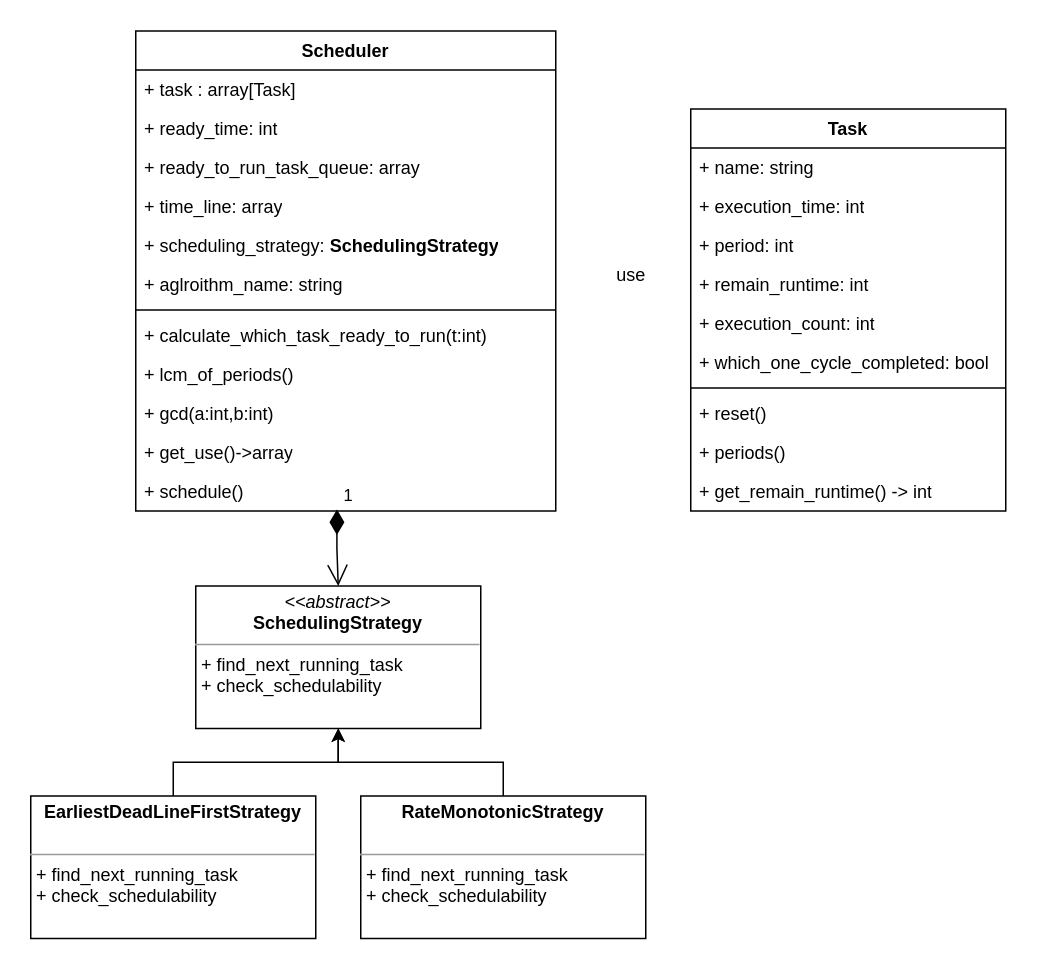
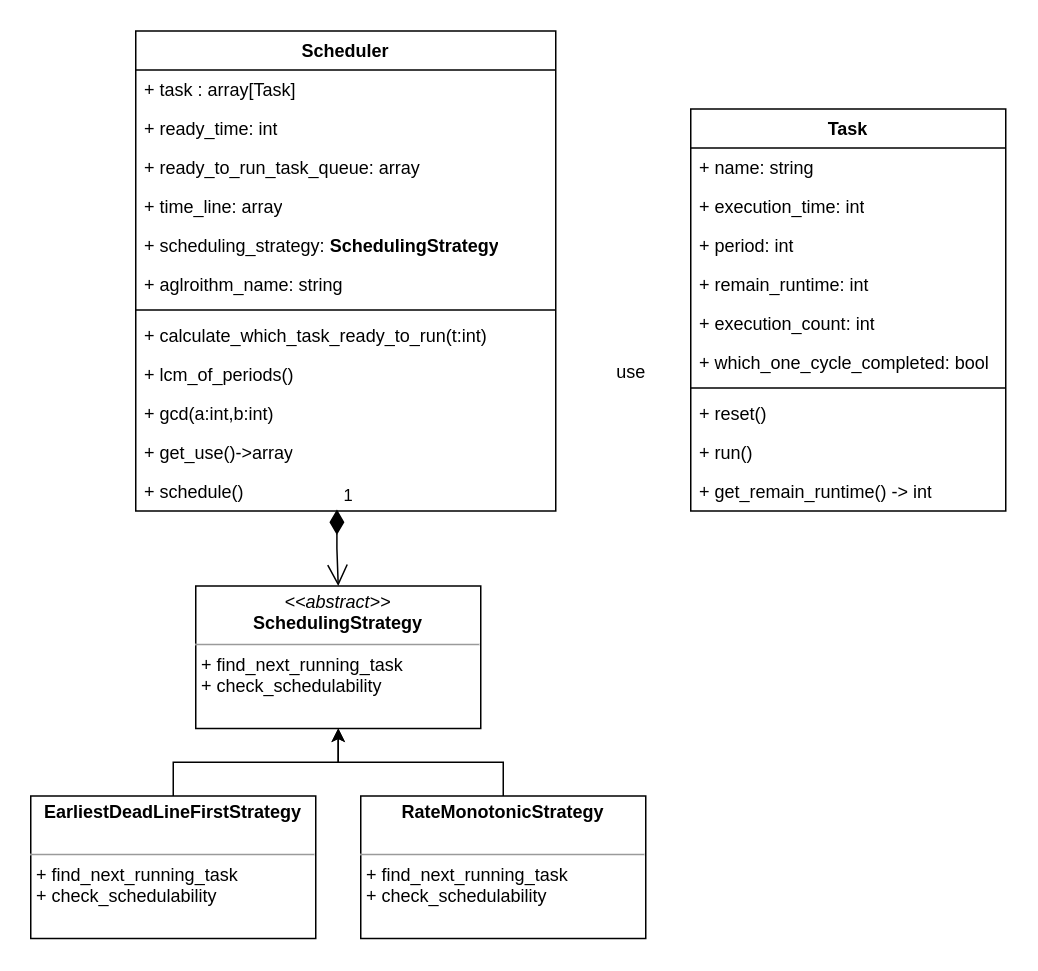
  <mxCell id="0" />
  <mxCell id="1" parent="0" />
  <mxCell id="2" value="Task" style="swimlane;fontStyle=1;align=center;verticalAlign=top;childLayout=stackLayout;horizontal=1;startSize=26;horizontalStack=0;resizeParent=1;resizeParentMax=0;resizeLast=0;collapsible=1;marginBottom=0;whiteSpace=wrap;html=1;" vertex="1" parent="1"><mxGeometry x="460" y="72" width="210" height="268" as="geometry" /></mxCell>
  <mxCell id="3" value="+ name: string&lt;br&gt;" style="text;strokeColor=none;fillColor=none;align=left;verticalAlign=top;spacingLeft=4;spacingRight=4;overflow=hidden;rotatable=0;points=[[0,0.5],[1,0.5]];portConstraint=eastwest;whiteSpace=wrap;html=1;" vertex="1" parent="2"><mxGeometry y="26" width="210" height="26" as="geometry" /></mxCell>
  <mxCell id="4" value="+&amp;nbsp;execution_time&lt;span style=&quot;background-color: initial;&quot;&gt;: int&lt;/span&gt;" style="text;strokeColor=none;fillColor=none;align=left;verticalAlign=top;spacingLeft=4;spacingRight=4;overflow=hidden;rotatable=0;points=[[0,0.5],[1,0.5]];portConstraint=eastwest;whiteSpace=wrap;html=1;" vertex="1" parent="2"><mxGeometry y="52" width="210" height="26" as="geometry" /></mxCell>
  <mxCell id="5" value="+&amp;nbsp;period&lt;span style=&quot;background-color: initial;&quot;&gt;: int&lt;/span&gt;" style="text;strokeColor=none;fillColor=none;align=left;verticalAlign=top;spacingLeft=4;spacingRight=4;overflow=hidden;rotatable=0;points=[[0,0.5],[1,0.5]];portConstraint=eastwest;whiteSpace=wrap;html=1;" vertex="1" parent="2"><mxGeometry y="78" width="210" height="26" as="geometry" /></mxCell>
  <mxCell id="6" value="+&amp;nbsp;remain_runtime&lt;span style=&quot;background-color: initial;&quot;&gt;: int&lt;/span&gt;" style="text;strokeColor=none;fillColor=none;align=left;verticalAlign=top;spacingLeft=4;spacingRight=4;overflow=hidden;rotatable=0;points=[[0,0.5],[1,0.5]];portConstraint=eastwest;whiteSpace=wrap;html=1;" vertex="1" parent="2"><mxGeometry y="104" width="210" height="26" as="geometry" /></mxCell>
  <mxCell id="7" value="+&amp;nbsp;execution_count&lt;span style=&quot;background-color: initial;&quot;&gt;: int&lt;/span&gt;" style="text;strokeColor=none;fillColor=none;align=left;verticalAlign=top;spacingLeft=4;spacingRight=4;overflow=hidden;rotatable=0;points=[[0,0.5],[1,0.5]];portConstraint=eastwest;whiteSpace=wrap;html=1;" vertex="1" parent="2"><mxGeometry y="130" width="210" height="26" as="geometry" /></mxCell>
  <mxCell id="8" value="+&amp;nbsp;which_one_cycle_completed&lt;span style=&quot;background-color: initial;&quot;&gt;: bool&lt;/span&gt;" style="text;strokeColor=none;fillColor=none;align=left;verticalAlign=top;spacingLeft=4;spacingRight=4;overflow=hidden;rotatable=0;points=[[0,0.5],[1,0.5]];portConstraint=eastwest;whiteSpace=wrap;html=1;" vertex="1" parent="2"><mxGeometry y="156" width="210" height="26" as="geometry" /></mxCell>
  <mxCell id="9" value="" style="line;strokeWidth=1;fillColor=none;align=left;verticalAlign=middle;spacingTop=-1;spacingLeft=3;spacingRight=3;rotatable=0;labelPosition=right;points=[];portConstraint=eastwest;strokeColor=inherit;" vertex="1" parent="2"><mxGeometry y="182" width="210" height="8" as="geometry" /></mxCell>
  <mxCell id="10" value="+ reset()" style="text;strokeColor=none;fillColor=none;align=left;verticalAlign=top;spacingLeft=4;spacingRight=4;overflow=hidden;rotatable=0;points=[[0,0.5],[1,0.5]];portConstraint=eastwest;whiteSpace=wrap;html=1;" vertex="1" parent="2"><mxGeometry y="190" width="210" height="26" as="geometry" /></mxCell>
- <mxCell id="11" value="+ periods()" style="text;strokeColor=none;fillColor=none;align=left;verticalAlign=top;spacingLeft=4;spacingRight=4;overflow=hidden;rotatable=0;points=[[0,0.5],[1,0.5]];portConstraint=eastwest;whiteSpace=wrap;html=1;" vertex="1" parent="2"><mxGeometry y="216" width="210" height="26" as="geometry" /></mxCell>
+ <mxCell id="11" value="+ run()" style="text;strokeColor=none;fillColor=none;align=left;verticalAlign=top;spacingLeft=4;spacingRight=4;overflow=hidden;rotatable=0;points=[[0,0.5],[1,0.5]];portConstraint=eastwest;whiteSpace=wrap;html=1;" vertex="1" parent="2"><mxGeometry y="216" width="210" height="26" as="geometry" /></mxCell>
  <mxCell id="12" value="+ get_remain_runtime() -&amp;gt; int" style="text;strokeColor=none;fillColor=none;align=left;verticalAlign=top;spacingLeft=4;spacingRight=4;overflow=hidden;rotatable=0;points=[[0,0.5],[1,0.5]];portConstraint=eastwest;whiteSpace=wrap;html=1;" vertex="1" parent="2"><mxGeometry y="242" width="210" height="26" as="geometry" /></mxCell>
  <mxCell id="13" value="&lt;p style=&quot;margin:0px;margin-top:4px;text-align:center;&quot;&gt;&lt;i&gt;&amp;lt;&amp;lt;abstract&amp;gt;&amp;gt;&lt;/i&gt;&lt;br&gt;&lt;b&gt;SchedulingStrategy&lt;/b&gt;&lt;/p&gt;&lt;hr size=&quot;1&quot;&gt;&lt;p style=&quot;margin:0px;margin-left:4px;&quot;&gt;+&amp;nbsp;find_next_running_task&lt;/p&gt;&lt;p style=&quot;margin:0px;margin-left:4px;&quot;&gt;+&amp;nbsp;check_schedulability&lt;/p&gt;" style="verticalAlign=top;align=left;overflow=fill;fontSize=12;fontFamily=Helvetica;html=1;whiteSpace=wrap;" vertex="1" parent="1"><mxGeometry x="130" y="390" width="190" height="95" as="geometry" /></mxCell>
  <mxCell id="14" style="edgeStyle=orthogonalEdgeStyle;rounded=0;orthogonalLoop=1;jettySize=auto;html=1;" edge="1" parent="1" source="15" target="13"><mxGeometry relative="1" as="geometry" /></mxCell>
  <mxCell id="15" value="&lt;p style=&quot;margin:0px;margin-top:4px;text-align:center;&quot;&gt;&lt;b style=&quot;border-color: var(--border-color);&quot;&gt;RateMonotonicStrategy&lt;/b&gt;&lt;/p&gt;&lt;br&gt;&lt;hr size=&quot;1&quot;&gt;&lt;p style=&quot;margin:0px;margin-left:4px;&quot;&gt;+&amp;nbsp;find_next_running_task&lt;/p&gt;&lt;p style=&quot;margin:0px;margin-left:4px;&quot;&gt;+&amp;nbsp;check_schedulability&lt;/p&gt;" style="verticalAlign=top;align=left;overflow=fill;fontSize=12;fontFamily=Helvetica;html=1;whiteSpace=wrap;" vertex="1" parent="1"><mxGeometry x="240" y="530" width="190" height="95" as="geometry" /></mxCell>
  <mxCell id="16" style="edgeStyle=orthogonalEdgeStyle;rounded=0;orthogonalLoop=1;jettySize=auto;html=1;" edge="1" parent="1" source="17" target="13"><mxGeometry relative="1" as="geometry" /></mxCell>
  <mxCell id="17" value="&lt;p style=&quot;margin:0px;margin-top:4px;text-align:center;&quot;&gt;&lt;b style=&quot;border-color: var(--border-color);&quot;&gt;EarliestDeadLineFirstStrategy&lt;/b&gt;&lt;/p&gt;&lt;br&gt;&lt;hr size=&quot;1&quot;&gt;&lt;p style=&quot;margin:0px;margin-left:4px;&quot;&gt;+&amp;nbsp;find_next_running_task&lt;/p&gt;&lt;p style=&quot;margin:0px;margin-left:4px;&quot;&gt;+&amp;nbsp;check_schedulability&lt;/p&gt;" style="verticalAlign=top;align=left;overflow=fill;fontSize=12;fontFamily=Helvetica;html=1;whiteSpace=wrap;" vertex="1" parent="1"><mxGeometry x="20" y="530" width="190" height="95" as="geometry" /></mxCell>
  <mxCell id="18" value="Scheduler" style="swimlane;fontStyle=1;align=center;verticalAlign=top;childLayout=stackLayout;horizontal=1;startSize=26;horizontalStack=0;resizeParent=1;resizeParentMax=0;resizeLast=0;collapsible=1;marginBottom=0;whiteSpace=wrap;html=1;" vertex="1" parent="1"><mxGeometry x="90" y="20" width="280" height="320" as="geometry" /></mxCell>
  <mxCell id="19" value="+ task : array[Task]" style="text;strokeColor=none;fillColor=none;align=left;verticalAlign=top;spacingLeft=4;spacingRight=4;overflow=hidden;rotatable=0;points=[[0,0.5],[1,0.5]];portConstraint=eastwest;whiteSpace=wrap;html=1;" vertex="1" parent="18"><mxGeometry y="26" width="280" height="26" as="geometry" /></mxCell>
  <mxCell id="20" value="+ ready_time: int" style="text;strokeColor=none;fillColor=none;align=left;verticalAlign=top;spacingLeft=4;spacingRight=4;overflow=hidden;rotatable=0;points=[[0,0.5],[1,0.5]];portConstraint=eastwest;whiteSpace=wrap;html=1;" vertex="1" parent="18"><mxGeometry y="52" width="280" height="26" as="geometry" /></mxCell>
  <mxCell id="21" value="+ ready_to_run_task_queue: array" style="text;strokeColor=none;fillColor=none;align=left;verticalAlign=top;spacingLeft=4;spacingRight=4;overflow=hidden;rotatable=0;points=[[0,0.5],[1,0.5]];portConstraint=eastwest;whiteSpace=wrap;html=1;" vertex="1" parent="18"><mxGeometry y="78" width="280" height="26" as="geometry" /></mxCell>
  <mxCell id="22" value="+ time_line: array" style="text;strokeColor=none;fillColor=none;align=left;verticalAlign=top;spacingLeft=4;spacingRight=4;overflow=hidden;rotatable=0;points=[[0,0.5],[1,0.5]];portConstraint=eastwest;whiteSpace=wrap;html=1;" vertex="1" parent="18"><mxGeometry y="104" width="280" height="26" as="geometry" /></mxCell>
  <mxCell id="23" value="+ scheduling_strategy:&amp;nbsp;&lt;b style=&quot;border-color: var(--border-color); text-align: center;&quot;&gt;SchedulingStrategy&lt;/b&gt;" style="text;strokeColor=none;fillColor=none;align=left;verticalAlign=top;spacingLeft=4;spacingRight=4;overflow=hidden;rotatable=0;points=[[0,0.5],[1,0.5]];portConstraint=eastwest;whiteSpace=wrap;html=1;" vertex="1" parent="18"><mxGeometry y="130" width="280" height="26" as="geometry" /></mxCell>
  <mxCell id="24" value="+ aglroithm_name: string" style="text;strokeColor=none;fillColor=none;align=left;verticalAlign=top;spacingLeft=4;spacingRight=4;overflow=hidden;rotatable=0;points=[[0,0.5],[1,0.5]];portConstraint=eastwest;whiteSpace=wrap;html=1;" vertex="1" parent="18"><mxGeometry y="156" width="280" height="26" as="geometry" /></mxCell>
  <mxCell id="25" value="" style="line;strokeWidth=1;fillColor=none;align=left;verticalAlign=middle;spacingTop=-1;spacingLeft=3;spacingRight=3;rotatable=0;labelPosition=right;points=[];portConstraint=eastwest;strokeColor=inherit;" vertex="1" parent="18"><mxGeometry y="182" width="280" height="8" as="geometry" /></mxCell>
  <mxCell id="26" value="+&amp;nbsp;calculate_which_task_ready_to_run(t:int)" style="text;strokeColor=none;fillColor=none;align=left;verticalAlign=top;spacingLeft=4;spacingRight=4;overflow=hidden;rotatable=0;points=[[0,0.5],[1,0.5]];portConstraint=eastwest;whiteSpace=wrap;html=1;" vertex="1" parent="18"><mxGeometry y="190" width="280" height="26" as="geometry" /></mxCell>
  <mxCell id="27" value="+&amp;nbsp;lcm_of_periods&lt;span style=&quot;background-color: initial;&quot;&gt;()&lt;/span&gt;" style="text;strokeColor=none;fillColor=none;align=left;verticalAlign=top;spacingLeft=4;spacingRight=4;overflow=hidden;rotatable=0;points=[[0,0.5],[1,0.5]];portConstraint=eastwest;whiteSpace=wrap;html=1;" vertex="1" parent="18"><mxGeometry y="216" width="280" height="26" as="geometry" /></mxCell>
  <mxCell id="28" value="+&amp;nbsp;gcd&lt;span style=&quot;background-color: initial;&quot;&gt;(a:int,b:int)&lt;/span&gt;" style="text;strokeColor=none;fillColor=none;align=left;verticalAlign=top;spacingLeft=4;spacingRight=4;overflow=hidden;rotatable=0;points=[[0,0.5],[1,0.5]];portConstraint=eastwest;whiteSpace=wrap;html=1;" vertex="1" parent="18"><mxGeometry y="242" width="280" height="26" as="geometry" /></mxCell>
  <mxCell id="29" value="+&amp;nbsp;get_use&lt;span style=&quot;background-color: initial;&quot;&gt;()-&amp;gt;array&lt;/span&gt;" style="text;strokeColor=none;fillColor=none;align=left;verticalAlign=top;spacingLeft=4;spacingRight=4;overflow=hidden;rotatable=0;points=[[0,0.5],[1,0.5]];portConstraint=eastwest;whiteSpace=wrap;html=1;" vertex="1" parent="18"><mxGeometry y="268" width="280" height="26" as="geometry" /></mxCell>
  <mxCell id="30" value="+&amp;nbsp;schedule&lt;span style=&quot;background-color: initial;&quot;&gt;()&lt;/span&gt;" style="text;strokeColor=none;fillColor=none;align=left;verticalAlign=top;spacingLeft=4;spacingRight=4;overflow=hidden;rotatable=0;points=[[0,0.5],[1,0.5]];portConstraint=eastwest;whiteSpace=wrap;html=1;" vertex="1" parent="18"><mxGeometry y="294" width="280" height="26" as="geometry" /></mxCell>
  <mxCell id="31" value="1" style="endArrow=open;html=1;endSize=12;startArrow=diamondThin;startSize=14;startFill=1;edgeStyle=orthogonalEdgeStyle;align=left;verticalAlign=bottom;rounded=0;entryX=0.5;entryY=0;entryDx=0;entryDy=0;exitX=0.479;exitY=0.962;exitDx=0;exitDy=0;exitPerimeter=0;" edge="1" parent="1" source="30" target="13"><mxGeometry x="-1" y="3" relative="1" as="geometry"><mxPoint x="210" y="480" as="sourcePoint" /><mxPoint x="450" y="610" as="targetPoint" /></mxGeometry></mxCell>
- <mxCell id="32" value="use" style="text;html=1;align=center;verticalAlign=middle;resizable=0;points=[];autosize=1;strokeColor=none;fillColor=none;" vertex="1" parent="1"><mxGeometry x="400" y="168" width="40" height="30" as="geometry" /></mxCell>
+ <mxCell id="32" value="use" style="text;html=1;align=center;verticalAlign=middle;resizable=0;points=[];autosize=1;strokeColor=none;fillColor=none;" vertex="1" parent="1"><mxGeometry x="400" y="233" width="40" height="30" as="geometry" /></mxCell>
